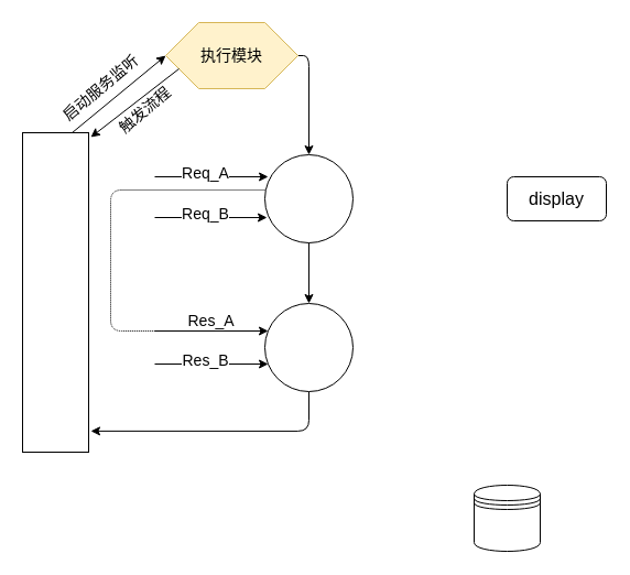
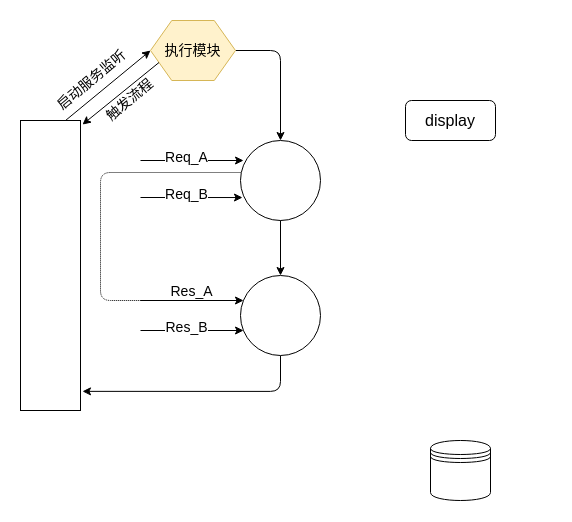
  <mxCell id="0" />
  <mxCell id="1" parent="0" />
  <mxCell id="2" value="" style="rounded=0;whiteSpace=wrap;html=1;" vertex="1" parent="1"><mxGeometry x="20" y="120" width="60" height="290" as="geometry" /></mxCell>
  <mxCell id="3" value="" style="edgeStyle=orthogonalEdgeStyle;rounded=1;orthogonalLoop=1;jettySize=auto;html=1;fontSize=14;entryX=0.5;entryY=0;entryDx=0;entryDy=0;exitX=1;exitY=0.5;exitDx=0;exitDy=0;" edge="1" parent="1" source="4" target="5"><mxGeometry relative="1" as="geometry"><mxPoint x="350" y="50" as="targetPoint" /><Array as="points"><mxPoint x="280" y="50" /></Array></mxGeometry></mxCell>
- <mxCell id="4" value="执行模块" style="shape=hexagon;perimeter=hexagonPerimeter2;whiteSpace=wrap;html=1;fontSize=14;fillColor=#fff2cc;strokeColor=#d6b656;" vertex="1" parent="1"><mxGeometry x="150" y="20" width="120" height="60" as="geometry" /></mxCell>
+ <mxCell id="4" value="执行模块" style="shape=hexagon;perimeter=hexagonPerimeter2;whiteSpace=wrap;html=1;fontSize=14;fillColor=#fff2cc;strokeColor=#d6b656;" vertex="1" parent="1"><mxGeometry x="150" y="20" width="85" height="60" as="geometry" /></mxCell>
  <mxCell id="5" value="" style="ellipse;whiteSpace=wrap;html=1;aspect=fixed;" vertex="1" parent="1"><mxGeometry x="240" y="140" width="80" height="80" as="geometry" /></mxCell>
  <mxCell id="6" value="" style="edgeStyle=orthogonalEdgeStyle;rounded=1;orthogonalLoop=1;jettySize=auto;html=1;fontSize=14;entryX=1.033;entryY=0.934;entryDx=0;entryDy=0;entryPerimeter=0;exitX=0.5;exitY=1;exitDx=0;exitDy=0;" edge="1" parent="1" source="7" target="2"><mxGeometry relative="1" as="geometry"><mxPoint x="280" y="435" as="targetPoint" /><Array as="points"><mxPoint x="280" y="391" /></Array></mxGeometry></mxCell>
  <mxCell id="7" value="" style="ellipse;whiteSpace=wrap;html=1;aspect=fixed;" vertex="1" parent="1"><mxGeometry x="240" y="275" width="80" height="80" as="geometry" /></mxCell>
- <mxCell id="8" value="display" style="rounded=1;whiteSpace=wrap;html=1;fontSize=16;" vertex="1" parent="1"><mxGeometry x="460" y="160" width="90" height="40" as="geometry" /></mxCell>
+ <mxCell id="8" value="display" style="rounded=1;whiteSpace=wrap;html=1;fontSize=16;" vertex="1" parent="1"><mxGeometry x="405" y="100" width="90" height="40" as="geometry" /></mxCell>
  <mxCell id="9" value="" style="shape=datastore;whiteSpace=wrap;html=1;fontSize=16;" vertex="1" parent="1"><mxGeometry x="430" y="440" width="60" height="60" as="geometry" /></mxCell>
  <mxCell id="10" value="" style="endArrow=classic;html=1;fontSize=14;exitX=0.75;exitY=0;exitDx=0;exitDy=0;entryX=0;entryY=0.5;entryDx=0;entryDy=0;" edge="1" parent="1" source="2" target="4"><mxGeometry width="50" height="50" relative="1" as="geometry"><mxPoint x="10" y="570" as="sourcePoint" /><mxPoint x="60" y="520" as="targetPoint" /></mxGeometry></mxCell>
  <mxCell id="11" value="启动服务监听" style="text;html=1;resizable=0;points=[];align=center;verticalAlign=middle;labelBackgroundColor=#ffffff;fontSize=14;rotation=-40;" vertex="1" connectable="0" parent="10"><mxGeometry x="-0.103" y="3" relative="1" as="geometry"><mxPoint x="-11" y="-6.5" as="offset" /></mxGeometry></mxCell>
  <mxCell id="12" value="" style="endArrow=classic;html=1;fontSize=14;exitX=0;exitY=0.75;exitDx=0;exitDy=0;entryX=1.033;entryY=0.014;entryDx=0;entryDy=0;entryPerimeter=0;" edge="1" parent="1" source="4" target="2"><mxGeometry width="50" height="50" relative="1" as="geometry"><mxPoint x="10" y="570" as="sourcePoint" /><mxPoint x="60" y="520" as="targetPoint" /></mxGeometry></mxCell>
  <mxCell id="13" value="触发流程" style="text;html=1;resizable=0;points=[];align=center;verticalAlign=middle;labelBackgroundColor=#ffffff;fontSize=14;rotation=-40;" vertex="1" connectable="0" parent="12"><mxGeometry x="-0.205" y="3" relative="1" as="geometry"><mxPoint x="-2" y="11" as="offset" /></mxGeometry></mxCell>
  <mxCell id="14" value="" style="endArrow=classic;html=1;fontSize=14;entryX=0.038;entryY=0.25;entryDx=0;entryDy=0;entryPerimeter=0;" edge="1" parent="1" target="5"><mxGeometry width="50" height="50" relative="1" as="geometry"><mxPoint x="140" y="160" as="sourcePoint" /><mxPoint x="70" y="520" as="targetPoint" /></mxGeometry></mxCell>
  <mxCell id="15" value="Req_A" style="text;html=1;resizable=0;points=[];align=center;verticalAlign=middle;labelBackgroundColor=#ffffff;fontSize=14;" vertex="1" connectable="0" parent="14"><mxGeometry x="-0.127" y="4" relative="1" as="geometry"><mxPoint as="offset" /></mxGeometry></mxCell>
  <mxCell id="16" value="" style="endArrow=classic;html=1;fontSize=14;entryX=0.025;entryY=0.713;entryDx=0;entryDy=0;entryPerimeter=0;" edge="1" parent="1" target="5"><mxGeometry width="50" height="50" relative="1" as="geometry"><mxPoint x="140" y="197" as="sourcePoint" /><mxPoint x="223.04" y="199.5" as="targetPoint" /></mxGeometry></mxCell>
  <mxCell id="17" value="Req_B" style="text;html=1;resizable=0;points=[];align=center;verticalAlign=middle;labelBackgroundColor=#ffffff;fontSize=14;" vertex="1" connectable="0" parent="16"><mxGeometry x="-0.127" y="4" relative="1" as="geometry"><mxPoint as="offset" /></mxGeometry></mxCell>
  <mxCell id="18" value="" style="endArrow=classic;html=1;fontSize=14;exitX=0.5;exitY=1;exitDx=0;exitDy=0;entryX=0.5;entryY=0;entryDx=0;entryDy=0;" edge="1" parent="1" source="5" target="7"><mxGeometry width="50" height="50" relative="1" as="geometry"><mxPoint x="20" y="570" as="sourcePoint" /><mxPoint x="70" y="520" as="targetPoint" /></mxGeometry></mxCell>
  <mxCell id="19" value="" style="endArrow=classic;html=1;fontSize=14;" edge="1" parent="1"><mxGeometry width="50" height="50" relative="1" as="geometry"><mxPoint x="140" y="300" as="sourcePoint" /><mxPoint x="243" y="300" as="targetPoint" /></mxGeometry></mxCell>
  <mxCell id="20" value="Res_A" style="text;html=1;resizable=0;points=[];align=center;verticalAlign=middle;labelBackgroundColor=#ffffff;fontSize=14;" vertex="1" connectable="0" parent="19"><mxGeometry x="-0.127" y="4" relative="1" as="geometry"><mxPoint x="5" y="-6" as="offset" /></mxGeometry></mxCell>
  <mxCell id="21" value="" style="endArrow=classic;html=1;fontSize=14;entryX=0.038;entryY=0.25;entryDx=0;entryDy=0;entryPerimeter=0;" edge="1" parent="1"><mxGeometry width="50" height="50" relative="1" as="geometry"><mxPoint x="140" y="330" as="sourcePoint" /><mxPoint x="243.04" y="330" as="targetPoint" /></mxGeometry></mxCell>
  <mxCell id="22" value="Res_B" style="text;html=1;resizable=0;points=[];align=center;verticalAlign=middle;labelBackgroundColor=#ffffff;fontSize=14;" vertex="1" connectable="0" parent="21"><mxGeometry x="-0.127" y="4" relative="1" as="geometry"><mxPoint as="offset" /></mxGeometry></mxCell>
  <mxCell id="23" value="" style="endArrow=none;html=1;fontSize=14;exitX=0;exitY=0.4;exitDx=0;exitDy=0;exitPerimeter=0;edgeStyle=orthogonalEdgeStyle;dashed=1;dashPattern=1 1;endFill=0;" edge="1" parent="1"><mxGeometry width="50" height="50" relative="1" as="geometry"><mxPoint x="240" y="172" as="sourcePoint" /><mxPoint x="240" y="300" as="targetPoint" /><Array as="points"><mxPoint x="100" y="172" /><mxPoint x="100" y="300" /><mxPoint x="240" y="300" /></Array></mxGeometry></mxCell>
